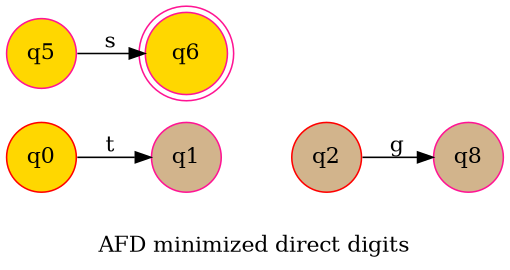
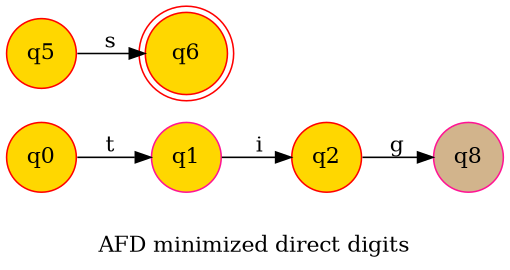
  digraph {
    label="AFD minimized direct digits"
    rankdir=LR
    node [color=red fillcolor=gold shape=circle style=filled]
    edge [style=solid]
    n1 [label=q0]
-   n2 [color=deeppink fillcolor=tan label=q1]
-   n3 [fillcolor=tan label=q2]
+   n2 [color=deeppink label=q1]
+   n3 [label=q2]
    n4 [color=deeppink fillcolor=tan label=q8]
-   n5 [color=deeppink label=q5]
-   n6 [color=deeppink label=q6 shape=doublecircle]
+   n5 [label=q5]
+   n6 [label=q6 shape=doublecircle]
    n1 -> n2 [label=t]
+   n2 -> n3 [label=i]
    n3 -> n4 [label=g]
    n5 -> n6 [label=s]
  }
